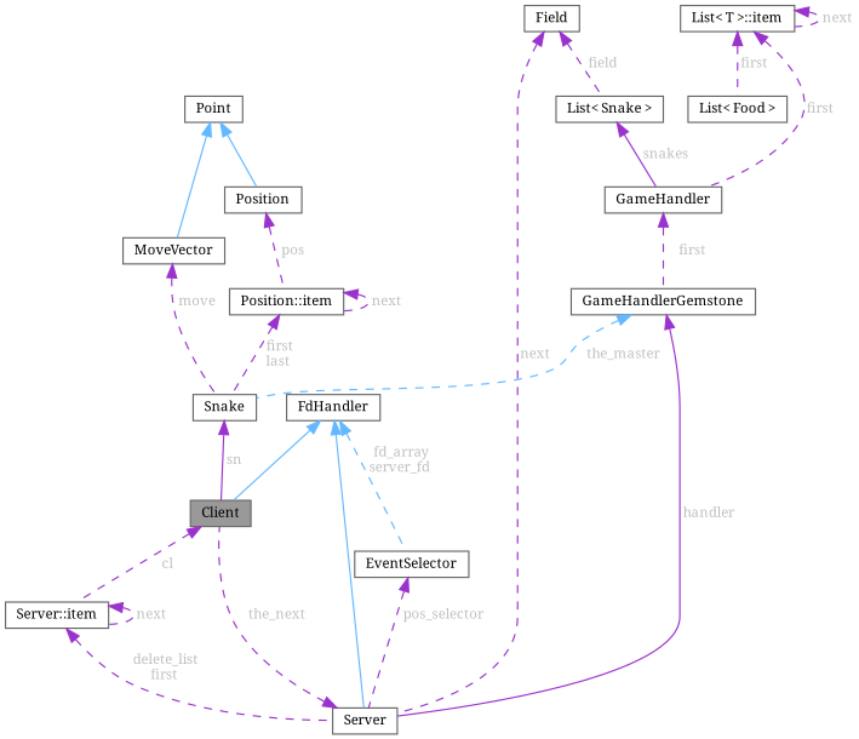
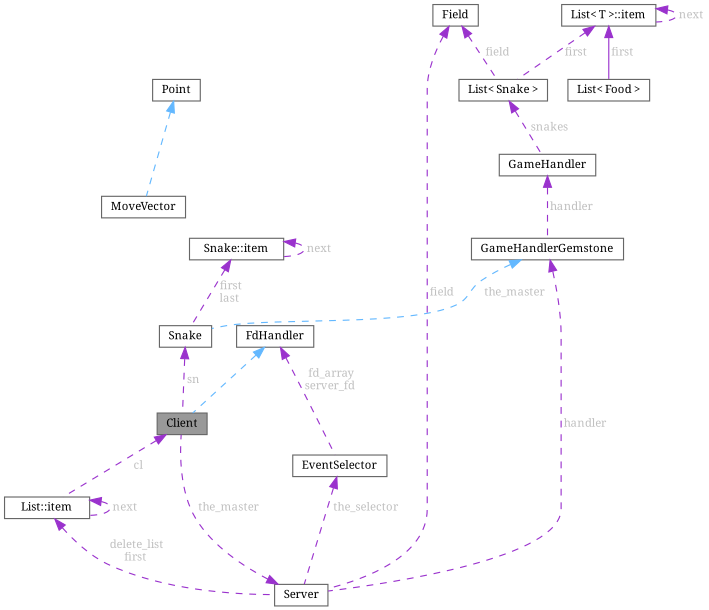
  digraph {
    fontname="Noto Serif"
    node [color=gray40 fillcolor=white fontname="Noto Serif" fontsize=10 shape=box style=filled]
    edge [color=darkorchid3 dir=back fontcolor=grey fontname="Noto Serif" fontsize=10 labelfontname=Helvetica labelfontsize=10 style=dashed]
    n1 [fillcolor=grey60 fontcolor=black height=0.2 label=Client width=0.4]
-   n2 [height=0.2 label="Server::item" width=0.4]
+   n2 [height=0.2 label="List::item" width=0.4]
    n3 [height=0.2 label=Server width=0.4]
    n4 [height=0.2 label=FdHandler width=0.4]
    n5 [height=0.2 label=EventSelector width=0.4]
    n6 [height=0.2 label=Snake width=0.4]
-   n7 [height=0.2 label="Position::item" width=0.4]
-   n8 [height=0.2 label=Position width=0.4]
+   n7 [height=0.2 label="Snake::item" width=0.4]
    n9 [height=0.2 label=Point width=0.4]
    n10 [height=0.2 label=MoveVector width=0.4]
    n11 [height=0.2 label=GameHandlerGemstone width=0.4]
    n12 [height=0.2 label=GameHandler width=0.4]
    n13 [height=0.2 label=Field width=0.4]
    n14 [height=0.2 label="List\< Snake \>" width=0.4]
    n15 [height=0.2 label="List\< Food \>" width=0.4]
    n16 [height=0.2 label="List\< T \>::item" width=0.4]
    n1 -> n2 [label=" cl"]
    n2 -> n2 [label=" next"]
    n2 -> n3 [label=" delete_list\nfirst"]
-   n3 -> n1 [label=" the_next"]
-   n4 -> n1 [color=steelblue1 style=solid fontcolor=""]
-   n4 -> n3 [color=steelblue1 style=solid fontcolor=""]
-   n4 -> n5 [color=steelblue1 label=" fd_array\nserver_fd"]
-   n5 -> n3 [label=" pos_selector"]
-   n6 -> n1 [label=" sn" style=solid]
+   n3 -> n1 [label=" the_master"]
+   n4 -> n1 [color=steelblue1 fontcolor=""]
+   n4 -> n5 [label=" fd_array\nserver_fd"]
+   n5 -> n3 [label=" the_selector"]
+   n6 -> n1 [label=" sn"]
    n7 -> n6 [label=" first\nlast"]
    n7 -> n7 [label=" next"]
-   n8 -> n7 [label=" pos"]
-   n9 -> n8 [color=steelblue1 style=solid fontcolor=""]
-   n9 -> n10 [color=steelblue1 style=solid fontcolor=""]
-   n10 -> n6 [label=" move"]
-   n11 -> n3 [label=" handler" style=solid]
+   n9 -> n10 [color=steelblue1 fontcolor=""]
+   n11 -> n3 [label=" handler"]
    n11 -> n6 [color=steelblue1 label=" the_master"]
-   n12 -> n11 [label=" first"]
-   n13 -> n3 [label=" next"]
+   n12 -> n11 [label=" handler"]
+   n13 -> n3 [label=" field"]
    n13 -> n14 [label=" field"]
-   n14 -> n12 [label=" snakes" style=solid]
-   n16 -> n12 [label=" first"]
-   n16 -> n15 [label=" first"]
+   n14 -> n12 [label=" snakes"]
+   n16 -> n14 [label=" first"]
+   n16 -> n15 [label=" first" style=solid]
    n16 -> n16 [label=" next"]
  }
